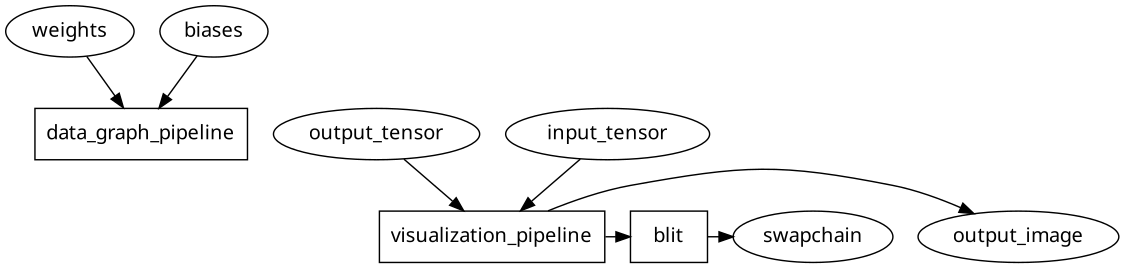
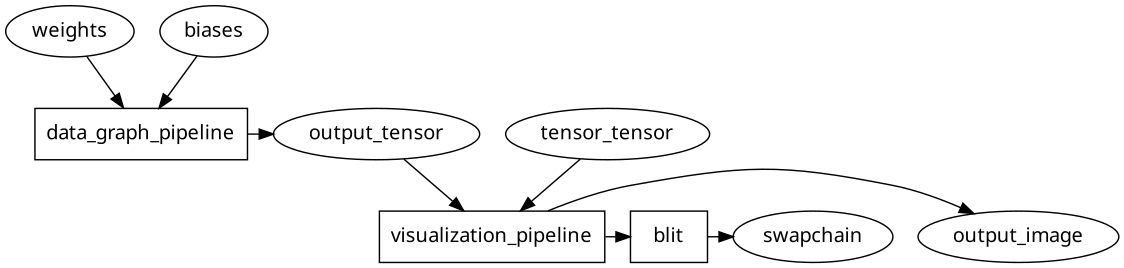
  digraph {
    fontname="Noto Sans"
    node [fontname="Noto Sans" shape=ellipse]
    edge [fontname="Noto Sans"]
    weights
    biases
-   input_tensor
+   input_tensor [label=tensor_tensor]
    output_tensor
    data_graph_pipeline [shape=box]
    output_image
    swapchain
    visualization_pipeline [shape=box]
    blit [shape=box]
    subgraph sub_1 {
      rank=same
      weights
      biases
    }
    subgraph sub_2 {
      rank=same
      input_tensor
      output_tensor
      data_graph_pipeline
    }
    subgraph sub_3 {
      rank=same
      output_image
      swapchain
      visualization_pipeline
      blit
    }
    weights -> data_graph_pipeline
    biases -> data_graph_pipeline
    input_tensor -> visualization_pipeline
    output_tensor -> visualization_pipeline
+   data_graph_pipeline -> output_tensor
    visualization_pipeline -> output_image
    visualization_pipeline -> blit
    blit -> swapchain
  }
